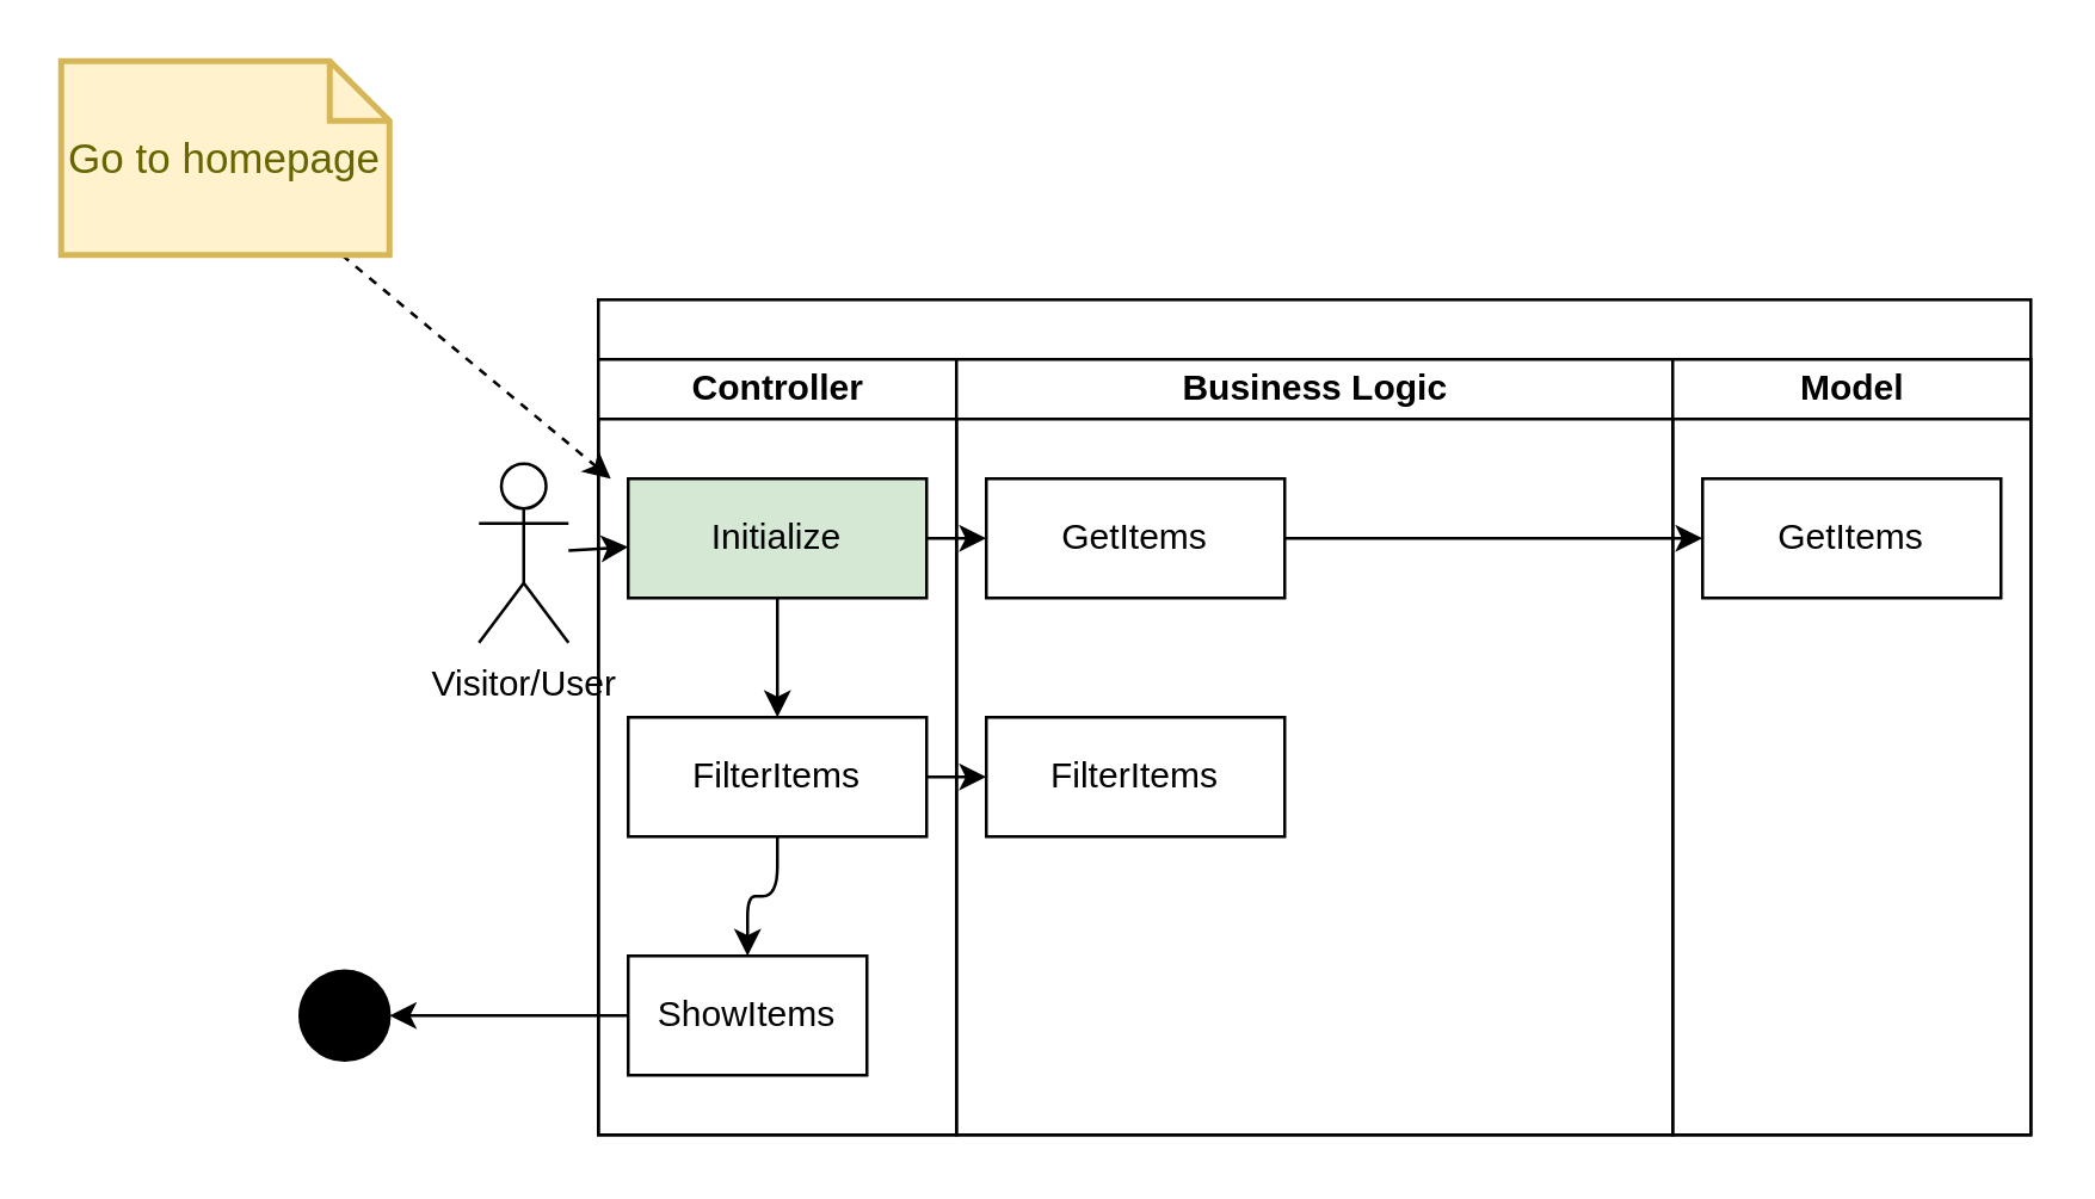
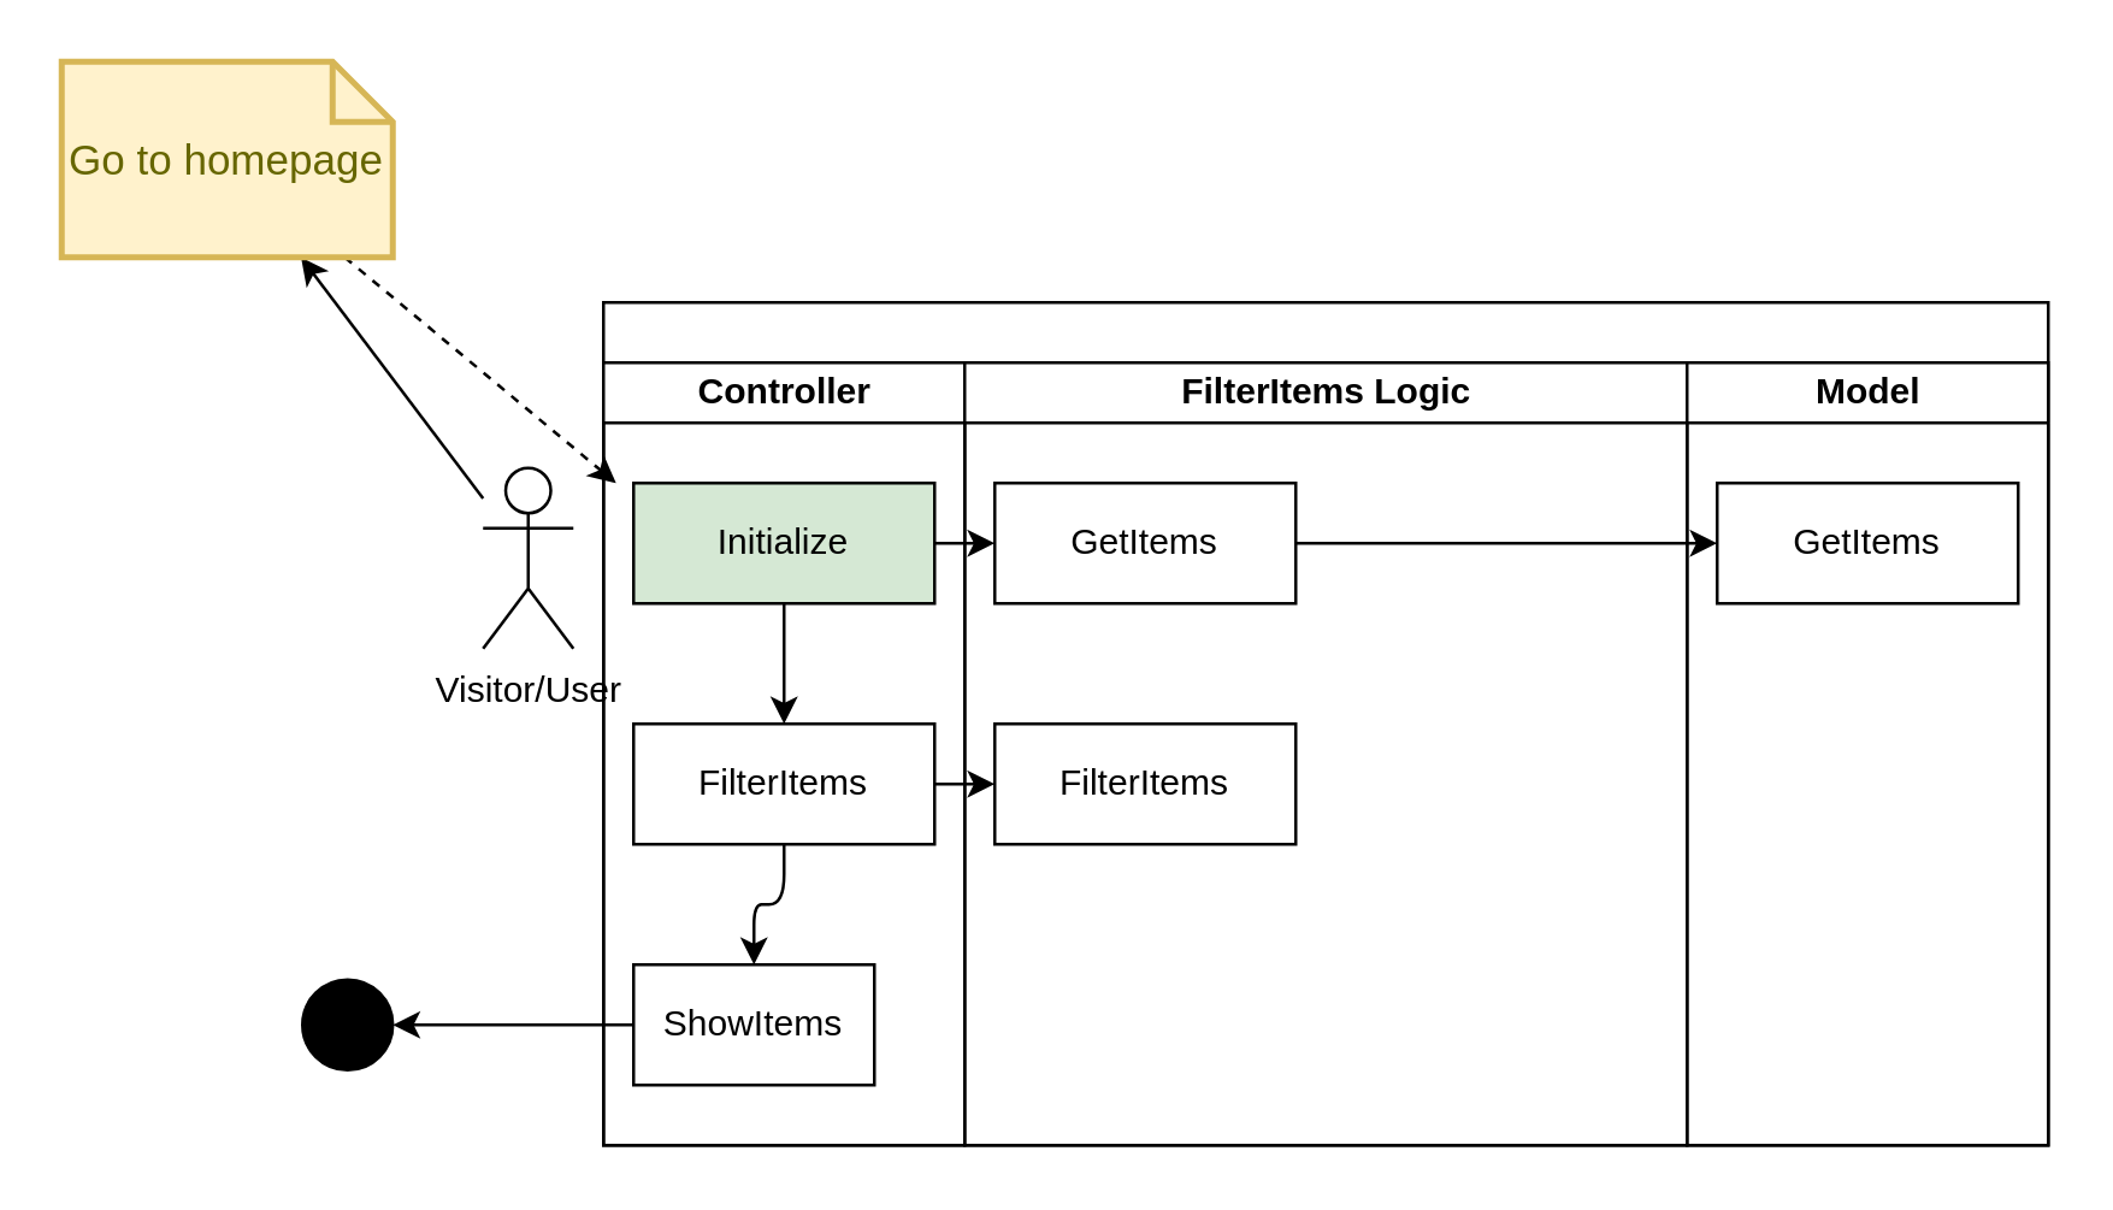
  <mxCell id="0" />
  <mxCell id="1" parent="0" />
  <mxCell id="2" value="" style="swimlane;childLayout=stackLayout;resizeParent=1;resizeParentMax=0;startSize=20;html=1;" parent="1" vertex="1"><mxGeometry x="200" y="100" width="480" height="280" as="geometry" /></mxCell>
  <mxCell id="3" value="Controller" style="swimlane;startSize=20;html=1;" parent="2" vertex="1"><mxGeometry y="20" width="120" height="260" as="geometry" /></mxCell>
  <mxCell id="4" value="" style="edgeStyle=none;html=1;" parent="3" source="5" target="7" edge="1"><mxGeometry relative="1" as="geometry" /></mxCell>
  <mxCell id="5" value="Initialize" style="rounded=0;whiteSpace=wrap;html=1;fillColor=#d5e8d4;" parent="3" vertex="1"><mxGeometry x="10" y="40" width="100" height="40" as="geometry" /></mxCell>
  <mxCell id="6" value="" style="edgeStyle=orthogonalEdgeStyle;html=1;fontSize=15;" parent="3" source="7" target="8" edge="1"><mxGeometry relative="1" as="geometry" /></mxCell>
  <mxCell id="7" value="FilterItems" style="rounded=0;whiteSpace=wrap;html=1;" parent="3" vertex="1"><mxGeometry x="10.0" y="120" width="100" height="40" as="geometry" /></mxCell>
  <mxCell id="8" value="ShowItems" style="rounded=0;whiteSpace=wrap;html=1;" parent="3" vertex="1"><mxGeometry x="10.0" y="200" width="80" height="40" as="geometry" /></mxCell>
  <mxCell id="9" value="" style="edgeStyle=none;html=1;" parent="2" source="5" target="11" edge="1"><mxGeometry relative="1" as="geometry"><mxPoint x="160.0" y="90" as="sourcePoint" /></mxGeometry></mxCell>
- <mxCell id="10" value="Business Logic" style="swimlane;startSize=20;html=1;" parent="2" vertex="1"><mxGeometry x="120" y="20" width="240" height="260" as="geometry" /></mxCell>
+ <mxCell id="10" value="FilterItems Logic" style="swimlane;startSize=20;html=1;" parent="2" vertex="1"><mxGeometry x="120" y="20" width="240" height="260" as="geometry" /></mxCell>
  <mxCell id="11" value="GetItems" style="rounded=0;whiteSpace=wrap;html=1;" parent="10" vertex="1"><mxGeometry x="10.0" y="40" width="100" height="40" as="geometry" /></mxCell>
  <mxCell id="12" value="FilterItems" style="rounded=0;whiteSpace=wrap;html=1;" parent="10" vertex="1"><mxGeometry x="10.0" y="120" width="100" height="40" as="geometry" /></mxCell>
  <mxCell id="13" value="Model" style="swimlane;startSize=20;html=1;" parent="2" vertex="1"><mxGeometry x="360" y="20" width="120" height="260" as="geometry" /></mxCell>
  <mxCell id="14" value="GetItems" style="rounded=0;whiteSpace=wrap;html=1;" parent="13" vertex="1"><mxGeometry x="10.0" y="40" width="100" height="40" as="geometry" /></mxCell>
  <mxCell id="15" style="edgeStyle=none;html=1;" parent="2" source="11" target="14" edge="1"><mxGeometry relative="1" as="geometry" /></mxCell>
  <mxCell id="16" style="edgeStyle=none;html=1;" parent="2" source="7" target="12" edge="1"><mxGeometry relative="1" as="geometry"><Array as="points" /></mxGeometry></mxCell>
- <mxCell id="17" style="edgeStyle=none;html=1;" parent="1" source="18" target="5" edge="1"><mxGeometry relative="1" as="geometry" /></mxCell>
+ <mxCell id="17" style="edgeStyle=none;html=1;" parent="1" source="18" target="22" edge="1"><mxGeometry relative="1" as="geometry" /></mxCell>
  <mxCell id="18" value="Visitor/User" style="shape=umlActor;verticalLabelPosition=bottom;verticalAlign=top;html=1;outlineConnect=0;" parent="1" vertex="1"><mxGeometry x="160" y="155" width="30" height="60" as="geometry" /></mxCell>
  <mxCell id="19" value="" style="ellipse;fillColor=strokeColor;fontSize=15;" parent="1" vertex="1"><mxGeometry x="100" y="325" width="30" height="30" as="geometry" /></mxCell>
  <mxCell id="20" style="edgeStyle=orthogonalEdgeStyle;html=1;fontSize=15;" parent="1" source="8" target="19" edge="1"><mxGeometry relative="1" as="geometry" /></mxCell>
  <mxCell id="21" style="edgeStyle=none;html=1;dashed=1;" edge="1" parent="1" source="22"><mxGeometry relative="1" as="geometry"><mxPoint x="204.167" y="160" as="targetPoint" /></mxGeometry></mxCell>
  <mxCell id="22" value="Go to homepage" style="shape=note;strokeWidth=2;fontSize=14;size=20;whiteSpace=wrap;html=1;fillColor=#fff2cc;strokeColor=#d6b656;fontColor=#666600;" vertex="1" parent="1"><mxGeometry x="20" y="20" width="110.0" height="65" as="geometry" /></mxCell>
